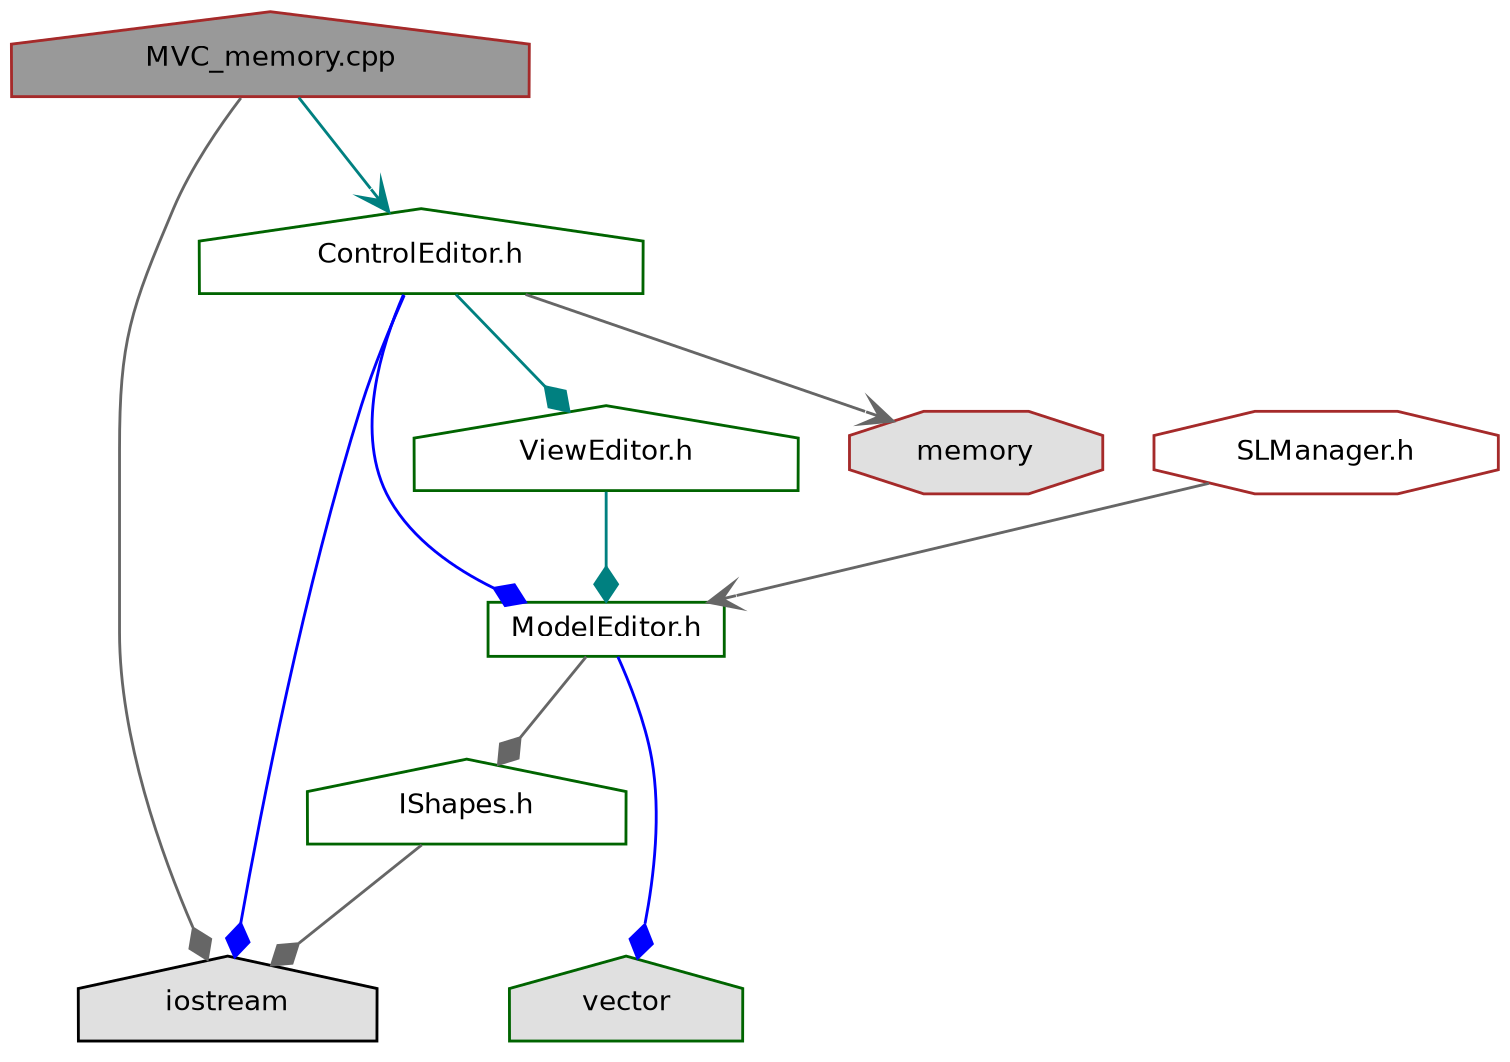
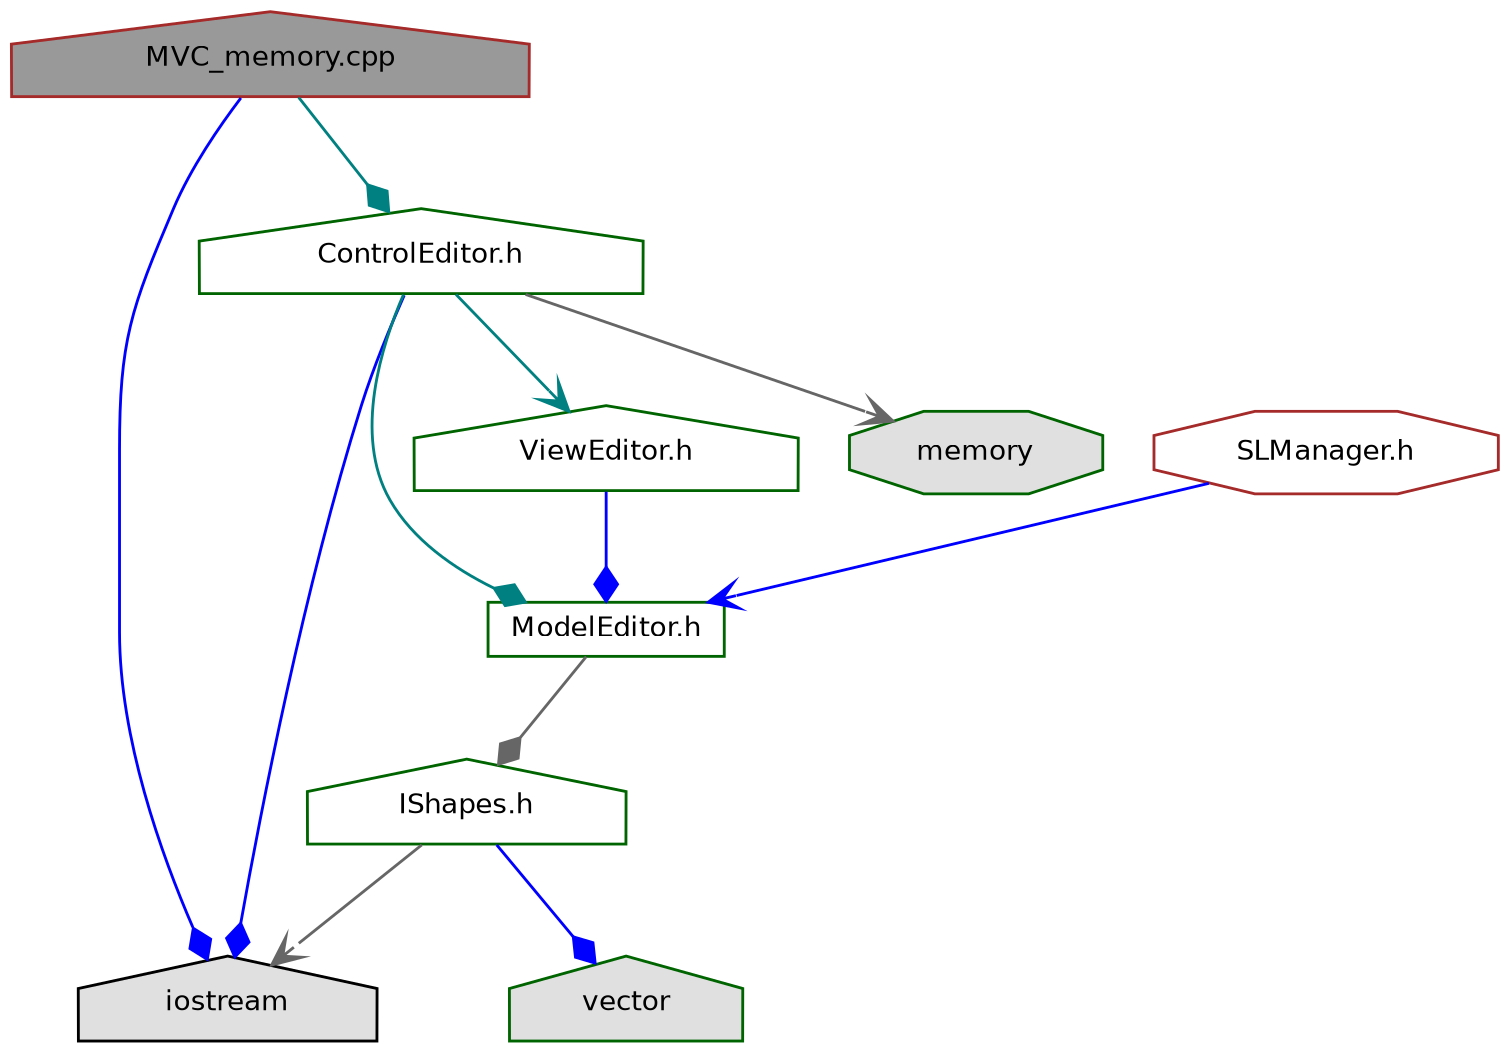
  digraph {
    node [color=darkgreen fillcolor=white fontname=Helvetica fontsize=10 shape=house style=filled]
    edge [arrowhead=diamond color=blue fontname=Helvetica fontsize=10 labelfontname=Helvetica labelfontsize=10 style=solid]
    n1 [color=brown fillcolor=grey60 fontcolor=black height=0.2 label="MVC_memory.cpp" width=0.4]
    n2 [color=black fillcolor="#E0E0E0" height=0.2 label=iostream width=0.4]
    n3 [height=0.2 label="ControlEditor.h" width=0.4]
    n4 [height=0.2 label="ModelEditor.h" shape=box width=0.4]
    n5 [height=0.2 label="ViewEditor.h" width=0.4]
-   n6 [color=brown fillcolor="#E0E0E0" height=0.2 label=memory shape=octagon width=0.4]
+   n6 [fillcolor="#E0E0E0" height=0.2 label=memory shape=octagon width=0.4]
    n7 [height=0.2 label="IShapes.h" width=0.4]
    n8 [fillcolor="#E0E0E0" height=0.2 label=vector width=0.4]
    n9 [color=brown height=0.2 label="SLManager.h" shape=octagon width=0.4]
-   n1 -> n2 [color=gray40]
-   n1 -> n3 [arrowhead=vee color=teal]
+   n1 -> n2
+   n1 -> n3 [color=teal]
    n3 -> n2
-   n3 -> n4
-   n3 -> n5 [color=teal]
+   n3 -> n4 [color=teal]
+   n3 -> n5 [arrowhead=vee color=teal]
    n3 -> n6 [arrowhead=vee color=gray40]
    n4 -> n7 [color=gray40]
-   n4 -> n8
-   n5 -> n4 [color=teal]
-   n7 -> n2 [color=gray40]
-   n9 -> n4 [arrowhead=vee color=gray40]
+   n7 -> n8
+   n5 -> n4
+   n7 -> n2 [arrowhead=vee color=gray40]
+   n9 -> n4 [arrowhead=vee]
  }
